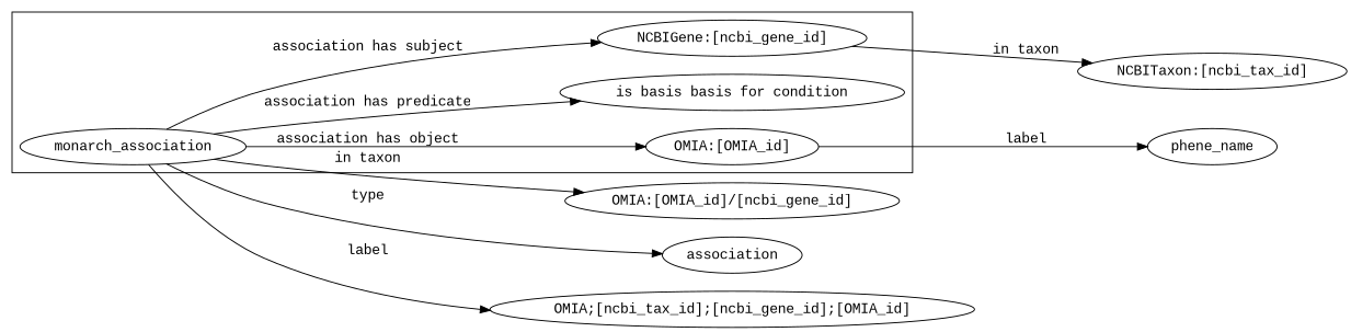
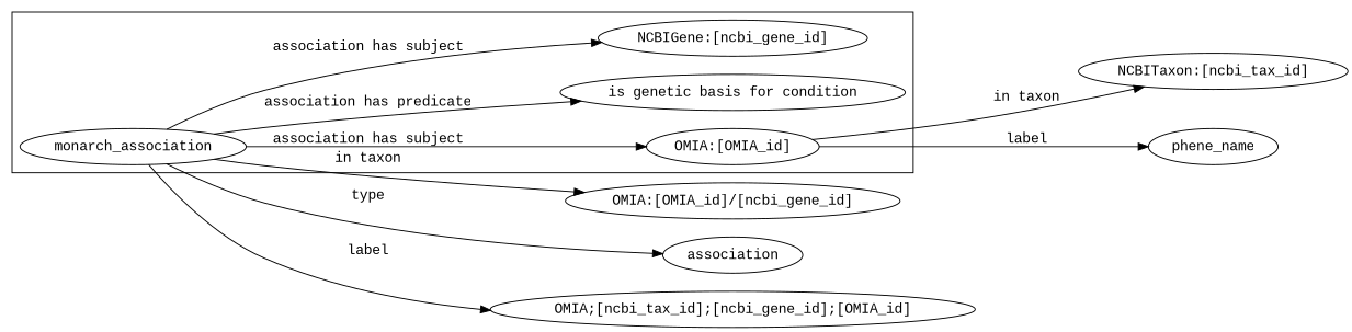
  digraph {
    fontname="Liberation Mono"
    rankdir=LR
    node [fontname="Liberation Mono"]
    edge [fontname="Liberation Mono"]
    monarch_association
    "NCBIGene:[ncbi_gene_id]"
-   "is genetic basis for condition" [label="is basis basis for condition"]
+   "is genetic basis for condition"
    "OMIA:[OMIA_id]"
    "OMIA:[OMIA_id]/[ncbi_gene_id]"
    association
    "OMIA;[ncbi_tax_id];[ncbi_gene_id];[OMIA_id]"
    "NCBITaxon:[ncbi_tax_id]"
    phene_name
    subgraph cluster_1 {
      monarch_association
      "NCBIGene:[ncbi_gene_id]"
      "is genetic basis for condition"
      "OMIA:[OMIA_id]"
    }
    monarch_association -> "NCBIGene:[ncbi_gene_id]" [label="association has subject"]
    monarch_association -> "is genetic basis for condition" [label="association has predicate"]
-   monarch_association -> "OMIA:[OMIA_id]" [label="association has object"]
+   monarch_association -> "OMIA:[OMIA_id]" [label="association has subject"]
    monarch_association -> "OMIA:[OMIA_id]/[ncbi_gene_id]" [label="in taxon"]
    monarch_association -> association [label=type]
    monarch_association -> "OMIA;[ncbi_tax_id];[ncbi_gene_id];[OMIA_id]" [label=label]
-   "NCBIGene:[ncbi_gene_id]" -> "NCBITaxon:[ncbi_tax_id]" [label="in taxon"]
+   "OMIA:[OMIA_id]" -> "NCBITaxon:[ncbi_tax_id]" [label="in taxon"]
    "OMIA:[OMIA_id]" -> phene_name [label=label]
  }
